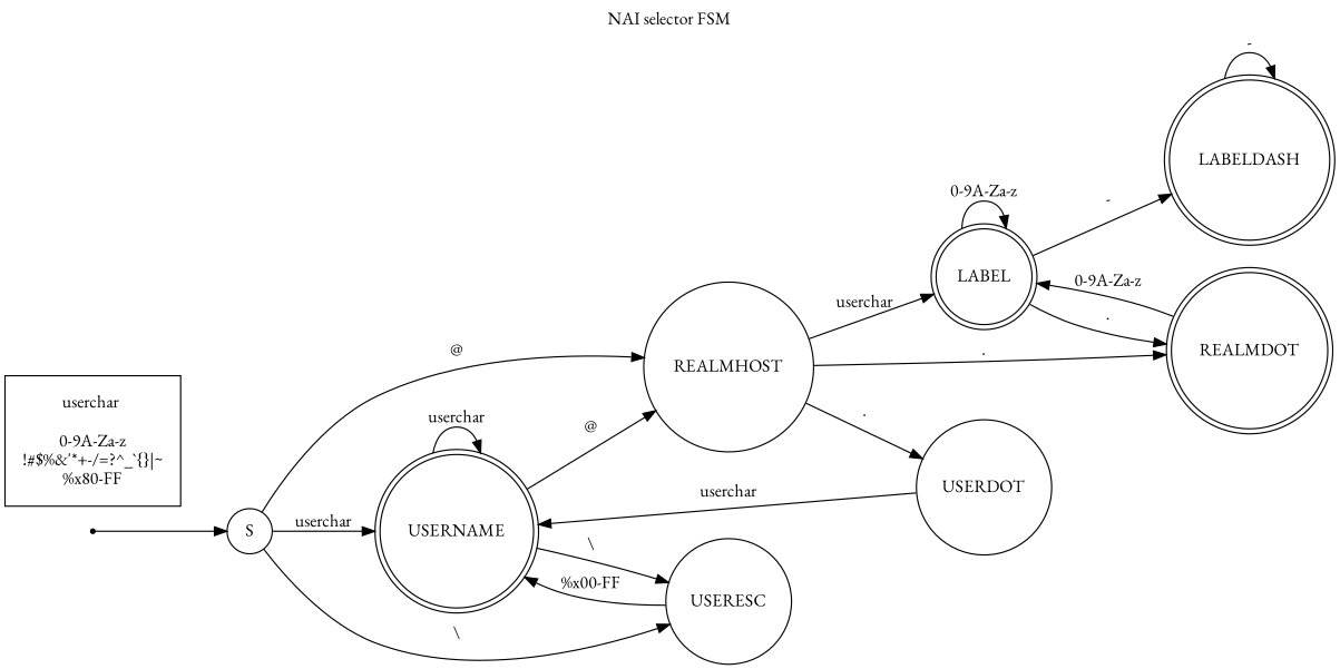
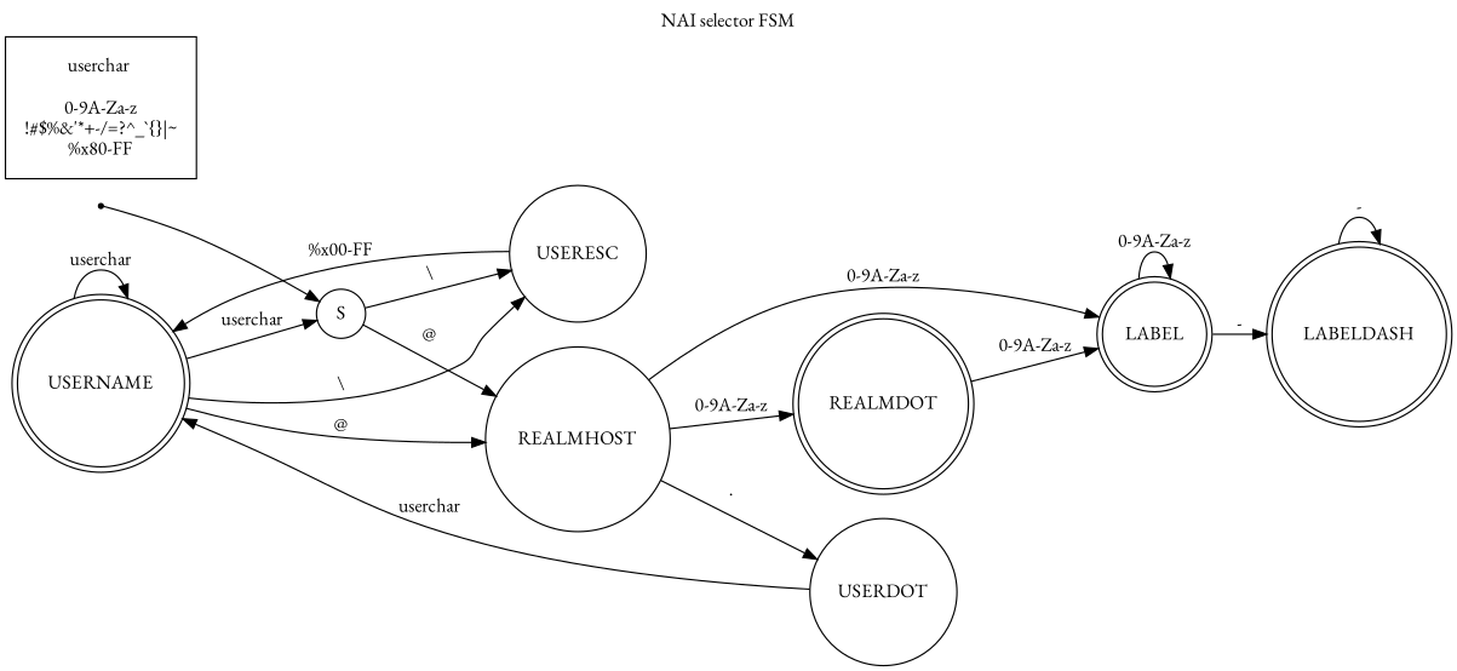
  digraph {
    fontname="EB Garamond"
    label="NAI selector FSM"
    labelloc=t
    rankdir=LR
    node [fontname="EB Garamond" shape=doublecircle]
    edge [fontname="EB Garamond"]
    USERNAME
    REALMHOST [shape=circle]
    USERESC [shape=circle]
    USERDOT [shape=circle]
    LABEL
    REALMDOT
    LABELDASH
    qi [shape=point]
    S [shape=circle]
    n10 [label="userchar \n\n0-9A-Za-z\n!#$%&'*+-/=?^_`{}|~\n%x80-FF" margin="0.2,0.2" shape=box]
    USERNAME -> USERNAME [label=userchar]
    USERNAME -> REALMHOST [label="@"]
    USERNAME -> USERESC [label="\\"]
    REALMHOST -> USERDOT [label="."]
-   REALMHOST -> LABEL [label=userchar]
-   REALMHOST -> REALMDOT [label="."]
+   REALMHOST -> LABEL [label="0-9A-Za-z"]
+   REALMHOST -> REALMDOT [label="0-9A-Za-z"]
    USERESC -> USERNAME [label="%x00-FF"]
    USERDOT -> USERNAME [label=userchar]
    LABEL -> LABEL [label="0-9A-Za-z"]
-   LABEL -> REALMDOT [label="."]
    LABEL -> LABELDASH [label="-"]
    REALMDOT -> LABEL [label="0-9A-Za-z"]
    LABELDASH -> LABELDASH [label="-"]
    qi -> S
-   S -> USERNAME [label=userchar]
+   USERNAME -> S [label=userchar]
    S -> REALMHOST [label="@"]
    S -> USERESC [label="\\"]
  }
